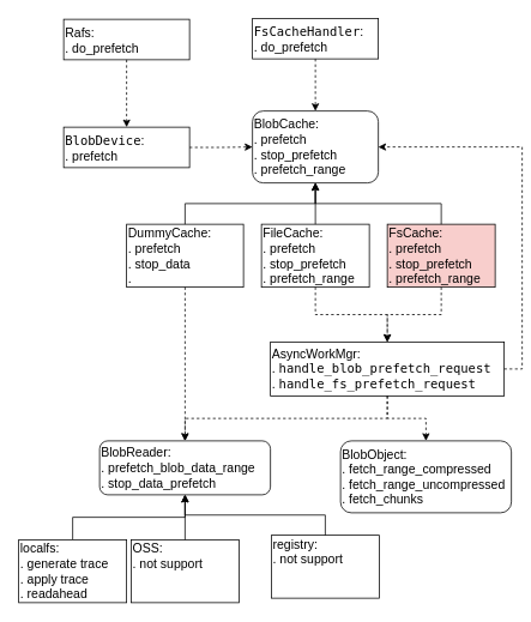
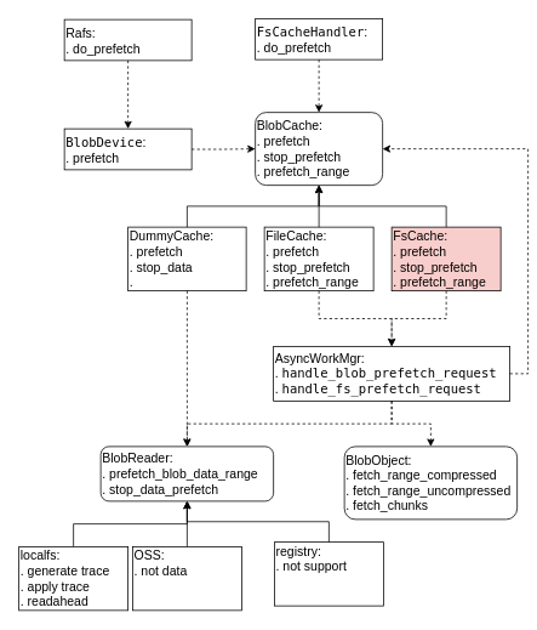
  <mxCell id="0" />
  <mxCell id="1" parent="0" />
  <mxCell id="2" value="BlobReader:&#10;. prefetch_blob_data_range&#10;. stop_data_prefetch" style="rounded=1;align=left;verticalAlign=middle;whiteSpace=wrap;fontSize=14;" vertex="1" parent="1"><mxGeometry x="110" y="490" width="190" height="60" as="geometry" /></mxCell>
  <mxCell id="3" style="edgeStyle=orthogonalEdgeStyle;rounded=0;orthogonalLoop=1;jettySize=auto;html=1;exitX=0.5;exitY=0;exitDx=0;exitDy=0;entryX=0.5;entryY=1;entryDx=0;entryDy=0;fontSize=14;" edge="1" parent="1" source="4" target="2"><mxGeometry relative="1" as="geometry" /></mxCell>
  <mxCell id="4" value="localfs:&lt;br&gt;&lt;span style=&quot;background-color: initial;&quot;&gt;. generate trace&lt;br&gt;&lt;/span&gt;&lt;span style=&quot;background-color: initial;&quot;&gt;. apply trace&lt;br&gt;&lt;/span&gt;&lt;span style=&quot;background-color: initial;&quot;&gt;. readahead&lt;/span&gt;&lt;span style=&quot;background-color: initial;&quot;&gt;&lt;br&gt;&lt;/span&gt;" style="rounded=0;whiteSpace=wrap;html=1;fontSize=14;align=left;" vertex="1" parent="1"><mxGeometry x="20" y="600" width="120" height="70" as="geometry" /></mxCell>
- <mxCell id="5" value="OSS:&lt;br&gt;&lt;span style=&quot;background-color: initial;&quot;&gt;. not support&lt;br&gt;&lt;/span&gt;&lt;span style=&quot;background-color: initial;&quot;&gt;&lt;br&gt;&lt;br&gt;&lt;/span&gt;" style="rounded=0;whiteSpace=wrap;html=1;fontSize=14;align=left;" vertex="1" parent="1"><mxGeometry x="145" y="600" width="120" height="70" as="geometry" /></mxCell>
+ <mxCell id="5" value="OSS:&lt;br&gt;&lt;span style=&quot;background-color: initial;&quot;&gt;. not data&lt;br&gt;&lt;/span&gt;&lt;span style=&quot;background-color: initial;&quot;&gt;&lt;br&gt;&lt;br&gt;&lt;/span&gt;" style="rounded=0;whiteSpace=wrap;html=1;fontSize=14;align=left;" vertex="1" parent="1"><mxGeometry x="145" y="600" width="120" height="70" as="geometry" /></mxCell>
  <mxCell id="6" value="registry:&lt;br&gt;&lt;span style=&quot;background-color: initial;&quot;&gt;. not support&lt;br&gt;&lt;/span&gt;&lt;span style=&quot;background-color: initial;&quot;&gt;&lt;br&gt;&lt;br&gt;&lt;/span&gt;" style="rounded=0;whiteSpace=wrap;html=1;fontSize=14;align=left;" vertex="1" parent="1"><mxGeometry x="301" y="595" width="120" height="70" as="geometry" /></mxCell>
  <mxCell id="7" style="edgeStyle=orthogonalEdgeStyle;rounded=0;orthogonalLoop=1;jettySize=auto;html=1;exitX=0.5;exitY=0;exitDx=0;exitDy=0;entryX=0.5;entryY=1;entryDx=0;entryDy=0;fontSize=14;" edge="1" parent="1" source="5" target="2"><mxGeometry relative="1" as="geometry"><mxPoint x="90" y="610" as="sourcePoint" /><mxPoint x="225" y="560" as="targetPoint" /></mxGeometry></mxCell>
  <mxCell id="8" style="edgeStyle=orthogonalEdgeStyle;rounded=0;orthogonalLoop=1;jettySize=auto;html=1;exitX=0.5;exitY=0;exitDx=0;exitDy=0;entryX=0.5;entryY=1;entryDx=0;entryDy=0;fontSize=14;" edge="1" parent="1" source="6" target="2"><mxGeometry relative="1" as="geometry"><mxPoint x="100" y="620" as="sourcePoint" /><mxPoint x="235" y="570" as="targetPoint" /></mxGeometry></mxCell>
  <mxCell id="9" value="BlobCache:&#10;. prefetch&#10;. stop_prefetch&#10;. prefetch_range" style="rounded=1;align=left;verticalAlign=middle;whiteSpace=wrap;fontSize=14;" vertex="1" parent="1"><mxGeometry x="280" y="123" width="140" height="80" as="geometry" /></mxCell>
  <mxCell id="10" value="DummyCache:&lt;br&gt;. prefetch&lt;br style=&quot;padding: 0px; margin: 0px;&quot;&gt;. stop_data&lt;br style=&quot;padding: 0px; margin: 0px;&quot;&gt;.&amp;nbsp;&lt;span style=&quot;background-color: initial;&quot;&gt;&lt;br&gt;&lt;/span&gt;" style="rounded=0;whiteSpace=wrap;html=1;fontSize=14;align=left;" vertex="1" parent="1"><mxGeometry x="140" y="249" width="130" height="70" as="geometry" /></mxCell>
  <mxCell id="11" value="FileCache:&lt;br&gt;. prefetch&lt;br style=&quot;padding: 0px; margin: 0px;&quot;&gt;. stop_prefetch&lt;br style=&quot;padding: 0px; margin: 0px;&quot;&gt;.&amp;nbsp;prefetch_range&lt;span style=&quot;background-color: initial;&quot;&gt;&lt;br&gt;&lt;/span&gt;" style="rounded=0;whiteSpace=wrap;html=1;fontSize=14;align=left;" vertex="1" parent="1"><mxGeometry x="290" y="249" width="120" height="70" as="geometry" /></mxCell>
  <mxCell id="12" value="FsCache:&lt;br&gt;. prefetch&lt;br style=&quot;padding: 0px; margin: 0px;&quot;&gt;. stop_prefetch&lt;br style=&quot;padding: 0px; margin: 0px;&quot;&gt;.&amp;nbsp;prefetch_range&lt;span style=&quot;background-color: initial;&quot;&gt;&lt;br&gt;&lt;/span&gt;" style="rounded=0;whiteSpace=wrap;html=1;fontSize=14;align=left;fillColor=#f8cecc;" vertex="1" parent="1"><mxGeometry x="430" y="249" width="120" height="70" as="geometry" /></mxCell>
  <mxCell id="13" value="AsyncWorkMgr:&lt;br style=&quot;font-size: 14px;&quot;&gt;&lt;span style=&quot;background-color: initial; font-size: 14px;&quot;&gt;.&amp;nbsp;&lt;/span&gt;&lt;span style=&quot;background-color: rgb(255, 255, 255); font-family: &amp;quot;JetBrains Mono&amp;quot;, monospace; font-size: 14px;&quot;&gt;handle_blob_prefetch_request&lt;br style=&quot;font-size: 14px;&quot;&gt;&lt;/span&gt;.&amp;nbsp;&lt;span style=&quot;background-color: rgb(255, 255, 255); font-family: &amp;quot;JetBrains Mono&amp;quot;, monospace; font-size: 14px;&quot;&gt;handle_fs_prefetch_request&lt;/span&gt;" style="rounded=0;whiteSpace=wrap;html=1;fontSize=14;align=left;" vertex="1" parent="1"><mxGeometry x="300" y="380" width="260" height="60" as="geometry" /></mxCell>
  <mxCell id="14" style="edgeStyle=orthogonalEdgeStyle;rounded=0;orthogonalLoop=1;jettySize=auto;html=1;exitX=0.5;exitY=1;exitDx=0;exitDy=0;entryX=0.5;entryY=0;entryDx=0;entryDy=0;fontSize=14;dashed=1;" edge="1" parent="1" source="10" target="2"><mxGeometry relative="1" as="geometry"><mxPoint x="210" y="610" as="sourcePoint" /><mxPoint x="335" y="560" as="targetPoint" /></mxGeometry></mxCell>
  <mxCell id="15" style="edgeStyle=orthogonalEdgeStyle;rounded=0;orthogonalLoop=1;jettySize=auto;html=1;exitX=0.5;exitY=0;exitDx=0;exitDy=0;entryX=0.5;entryY=1;entryDx=0;entryDy=0;fontSize=14;" edge="1" parent="1" source="10" target="9"><mxGeometry relative="1" as="geometry"><mxPoint x="210" y="519" as="sourcePoint" /><mxPoint x="335" y="469" as="targetPoint" /></mxGeometry></mxCell>
  <mxCell id="16" style="edgeStyle=orthogonalEdgeStyle;rounded=0;orthogonalLoop=1;jettySize=auto;html=1;exitX=0.5;exitY=0;exitDx=0;exitDy=0;entryX=0.5;entryY=1;entryDx=0;entryDy=0;fontSize=14;" edge="1" parent="1" source="11" target="9"><mxGeometry relative="1" as="geometry"><mxPoint x="220" y="529" as="sourcePoint" /><mxPoint x="345" y="479" as="targetPoint" /></mxGeometry></mxCell>
  <mxCell id="17" style="edgeStyle=orthogonalEdgeStyle;rounded=0;orthogonalLoop=1;jettySize=auto;html=1;exitX=0.5;exitY=0;exitDx=0;exitDy=0;entryX=0.5;entryY=1;entryDx=0;entryDy=0;fontSize=14;" edge="1" parent="1" source="12" target="9"><mxGeometry relative="1" as="geometry"><mxPoint x="230" y="539" as="sourcePoint" /><mxPoint x="355" y="489" as="targetPoint" /></mxGeometry></mxCell>
  <mxCell id="18" value="BlobObject:&#10;. fetch_range_compressed&#10;. fetch_range_uncompressed&#10;. fetch_chunks" style="rounded=1;align=left;verticalAlign=middle;whiteSpace=wrap;fontSize=14;" vertex="1" parent="1"><mxGeometry x="378" y="490" width="190" height="80" as="geometry" /></mxCell>
  <mxCell id="19" style="edgeStyle=orthogonalEdgeStyle;rounded=0;orthogonalLoop=1;jettySize=auto;html=1;exitX=0.5;exitY=1;exitDx=0;exitDy=0;entryX=0.5;entryY=0;entryDx=0;entryDy=0;fontSize=14;dashed=1;" edge="1" parent="1" source="13" target="2"><mxGeometry relative="1" as="geometry"><mxPoint x="215" y="329" as="sourcePoint" /><mxPoint x="215" y="500" as="targetPoint" /></mxGeometry></mxCell>
  <mxCell id="20" style="edgeStyle=orthogonalEdgeStyle;rounded=0;orthogonalLoop=1;jettySize=auto;html=1;exitX=0.5;exitY=1;exitDx=0;exitDy=0;entryX=0.5;entryY=0;entryDx=0;entryDy=0;fontSize=14;dashed=1;" edge="1" parent="1" source="13" target="18"><mxGeometry relative="1" as="geometry"><mxPoint x="225" y="339" as="sourcePoint" /><mxPoint x="225" y="510" as="targetPoint" /></mxGeometry></mxCell>
  <mxCell id="21" style="edgeStyle=orthogonalEdgeStyle;rounded=0;orthogonalLoop=1;jettySize=auto;html=1;exitX=0.5;exitY=1;exitDx=0;exitDy=0;fontSize=14;dashed=1;" edge="1" parent="1" source="11" target="13"><mxGeometry relative="1" as="geometry"><mxPoint x="440" y="450" as="sourcePoint" /><mxPoint x="215" y="500" as="targetPoint" /></mxGeometry></mxCell>
  <mxCell id="22" style="edgeStyle=orthogonalEdgeStyle;rounded=0;orthogonalLoop=1;jettySize=auto;html=1;exitX=0.5;exitY=1;exitDx=0;exitDy=0;entryX=0.5;entryY=0;entryDx=0;entryDy=0;fontSize=14;dashed=1;" edge="1" parent="1" source="12" target="13"><mxGeometry relative="1" as="geometry"><mxPoint x="450" y="460" as="sourcePoint" /><mxPoint x="225" y="510" as="targetPoint" /></mxGeometry></mxCell>
  <mxCell id="23" style="edgeStyle=orthogonalEdgeStyle;rounded=0;orthogonalLoop=1;jettySize=auto;html=1;exitX=1;exitY=0.5;exitDx=0;exitDy=0;entryX=1;entryY=0.5;entryDx=0;entryDy=0;fontSize=14;dashed=1;" edge="1" parent="1" source="13" target="9"><mxGeometry relative="1" as="geometry"><mxPoint x="440" y="450" as="sourcePoint" /><mxPoint x="589" y="500" as="targetPoint" /></mxGeometry></mxCell>
  <mxCell id="24" value="&lt;span style=&quot;color: rgba(0, 0, 0, 0); font-family: monospace; font-size: 0px;&quot;&gt;%3CmxGraphModel%3E%3Croot%3E%3CmxCell%20id%3D%220%22%2F%3E%3CmxCell%20id%3D%221%22%20parent%3D%220%22%2F%3E%3CmxCell%20id%3D%222%22%20value%3D%22FsCache%3A%26lt%3Bbr%26gt%3B.%20prefetch%26lt%3Bbr%20style%3D%26quot%3Bpadding%3A%200px%3B%20margin%3A%200px%3B%26quot%3B%26gt%3B.%20stop_prefetch%26lt%3Bbr%20style%3D%26quot%3Bpadding%3A%200px%3B%20margin%3A%200px%3B%26quot%3B%26gt%3B.%26amp%3Bnbsp%3Bprefetch_range%26lt%3Bspan%20style%3D%26quot%3Bbackground-color%3A%20initial%3B%26quot%3B%26gt%3B%26lt%3Bbr%26gt%3B%26lt%3B%2Fspan%26gt%3B%22%20style%3D%22rounded%3D0%3BwhiteSpace%3Dwrap%3Bhtml%3D1%3BfontSize%3D14%3Balign%3Dleft%3B%22%20vertex%3D%221%22%20parent%3D%221%22%3E%3CmxGeometry%20x%3D%22630%22%20y%3D%22369%22%20width%3D%22120%22%20height%3D%2270%22%20as%3D%22geometry%22%2F%3E%3C%2FmxCell%3E%3C%2Froot%3E%3C%2FmxGraphModel%3E&lt;/span&gt;&lt;font style=&quot;font-size: 14px;&quot;&gt;&lt;span style=&quot;background-color: rgb(255, 255, 255); font-family: &amp;quot;JetBrains Mono&amp;quot;, monospace;&quot;&gt;FsCacheHandler&lt;/span&gt;&lt;span style=&quot;background-color: initial;&quot;&gt;:&lt;/span&gt;&lt;br&gt;. do_prefetch&lt;/font&gt;&lt;span style=&quot;background-color: initial;&quot;&gt;&lt;br&gt;&lt;/span&gt;" style="rounded=0;whiteSpace=wrap;html=1;fontSize=14;align=left;" vertex="1" parent="1"><mxGeometry x="280" y="20" width="140" height="45" as="geometry" /></mxCell>
  <mxCell id="25" value="&lt;span style=&quot;color: rgba(0, 0, 0, 0); font-family: monospace; font-size: 0px;&quot;&gt;%3CmxGraphModel%3E%3Croot%3E%3CmxCell%20id%3D%220%22%2F%3E%3CmxCell%20id%3D%221%22%20parent%3D%220%22%2F%3E%3CmxCell%20id%3D%222%22%20value%3D%22FsCache%3A%26lt%3Bbr%26gt%3B.%20prefetch%26lt%3Bbr%20style%3D%26quot%3Bpadding%3A%200px%3B%20margin%3A%200px%3B%26quot%3B%26gt%3B.%20stop_prefetch%26lt%3Bbr%20style%3D%26quot%3Bpadding%3A%200px%3B%20margin%3A%200px%3B%26quot%3B%26gt%3B.%26amp%3Bnbsp%3Bprefetch_range%26lt%3Bspan%20style%3D%26quot%3Bbackground-color%3A%20initial%3B%26quot%3B%26gt%3B%26lt%3Bbr%26gt%3B%26lt%3B%2Fspan%26gt%3B%22%20style%3D%22rounded%3D0%3BwhiteSpace%3Dwrap%3Bhtml%3D1%3BfontSize%3D14%3Balign%3Dleft%3B%22%20vertex%3D%221%22%20parent%3D%221%22%3E%3CmxGeometry%20x%3D%22630%22%20y%3D%22369%22%20width%3D%22120%22%20height%3D%2270%22%20as%3D%22geometry%22%2F%3E%3C%2FmxCell%3E%3C%2Froot%3E%3C%2FmxGraphModel%3&lt;/span&gt;&lt;font style=&quot;font-size: 14px;&quot;&gt;&lt;span style=&quot;background-color: rgb(255, 255, 255); font-family: &amp;quot;JetBrains Mono&amp;quot;, monospace;&quot;&gt;BlobDevice&lt;/span&gt;&lt;span style=&quot;background-color: initial;&quot;&gt;:&lt;/span&gt;&lt;/font&gt;&lt;br&gt;&lt;font style=&quot;font-size: 14px;&quot;&gt;. prefetch&lt;/font&gt;&lt;span style=&quot;background-color: initial;&quot;&gt;&lt;br&gt;&lt;/span&gt;" style="rounded=0;whiteSpace=wrap;html=1;fontSize=14;align=left;" vertex="1" parent="1"><mxGeometry x="70" y="141" width="140" height="45" as="geometry" /></mxCell>
  <mxCell id="26" value="&lt;span style=&quot;color: rgba(0, 0, 0, 0); font-family: monospace; font-size: 0px;&quot;&gt;Rafs%3CmxGraphModel%3E%3Croot%3E%3CmxCell%20id%3D%220%22%2F%3E%3CmxCell%20id%3D%221%22%20parent%3D%220%22%2F%3E%3CmxCell%20id%3D%222%22%20value%3D%22FsCache%3A%26lt%3Bbr%26gt%3B.%20prefetch%26lt%3Bbr%20style%3D%26quot%3Bpadding%3A%200px%3B%20margin%3A%200px%3B%26quot%3B%26gt%3B.%20stop_prefetch%26lt%3Bbr%20style%3D%26quot%3Bpadding%3A%200px%3B%20margin%3A%200px%3B%26quot%3B%26gt%3B.%26amp%3Bnbsp%3Bprefetch_range%26lt%3Bspan%20style%3D%26quot%3Bbackground-color%3A%20initial%3B%26quot%3B%26gt%3B%26lt%3Bbr%26gt%3B%26lt%3B%2Fspan%26gt%3B%22%20style%3D%22rounded%3D0%3BwhiteSpace%3Dwrap%3Bhtml%3D1%3BfontSize%3D14%3Balign%3Dleft%3B%22%20vertex%3D%221%22%20parent%3D%221%22%3E%3CmxGeometry%20x%3D%22630%22%20y%3D%22369%22%20width%3D%22120%22%20height%3D%2270%22%20as%3D%22geometry%22%2F%3E%3C%2FmxCell%3E%3C%2Froot%3E%3C%2FmxGraphModelRafsR&lt;/span&gt;&lt;font style=&quot;font-size: 14px;&quot;&gt;&lt;span style=&quot;background-color: initial;&quot;&gt;Rafs:&lt;/span&gt;&lt;/font&gt;&lt;br&gt;&lt;font style=&quot;font-size: 14px;&quot;&gt;. do_prefetch&lt;/font&gt;&lt;span style=&quot;background-color: initial;&quot;&gt;&lt;br&gt;&lt;/span&gt;" style="rounded=0;whiteSpace=wrap;html=1;fontSize=14;align=left;" vertex="1" parent="1"><mxGeometry x="70" y="21" width="140" height="45" as="geometry" /></mxCell>
  <mxCell id="27" style="edgeStyle=orthogonalEdgeStyle;rounded=0;orthogonalLoop=1;jettySize=auto;html=1;exitX=0.5;exitY=1;exitDx=0;exitDy=0;fontSize=14;dashed=1;entryX=0.5;entryY=0;entryDx=0;entryDy=0;" edge="1" parent="1" source="26" target="25"><mxGeometry relative="1" as="geometry"><mxPoint x="215" y="329" as="sourcePoint" /><mxPoint x="150" y="130" as="targetPoint" /></mxGeometry></mxCell>
  <mxCell id="28" style="edgeStyle=orthogonalEdgeStyle;rounded=0;orthogonalLoop=1;jettySize=auto;html=1;exitX=1;exitY=0.5;exitDx=0;exitDy=0;fontSize=14;dashed=1;entryX=0;entryY=0.5;entryDx=0;entryDy=0;" edge="1" parent="1" source="25" target="9"><mxGeometry relative="1" as="geometry"><mxPoint x="160" y="25" as="sourcePoint" /><mxPoint x="160" y="140" as="targetPoint" /></mxGeometry></mxCell>
  <mxCell id="29" style="edgeStyle=orthogonalEdgeStyle;rounded=0;orthogonalLoop=1;jettySize=auto;html=1;fontSize=14;dashed=1;entryX=0.5;entryY=0;entryDx=0;entryDy=0;exitX=0.5;exitY=1;exitDx=0;exitDy=0;" edge="1" parent="1" source="24" target="9"><mxGeometry relative="1" as="geometry"><mxPoint x="270" y="70" as="sourcePoint" /><mxPoint x="290" y="173" as="targetPoint" /></mxGeometry></mxCell>
